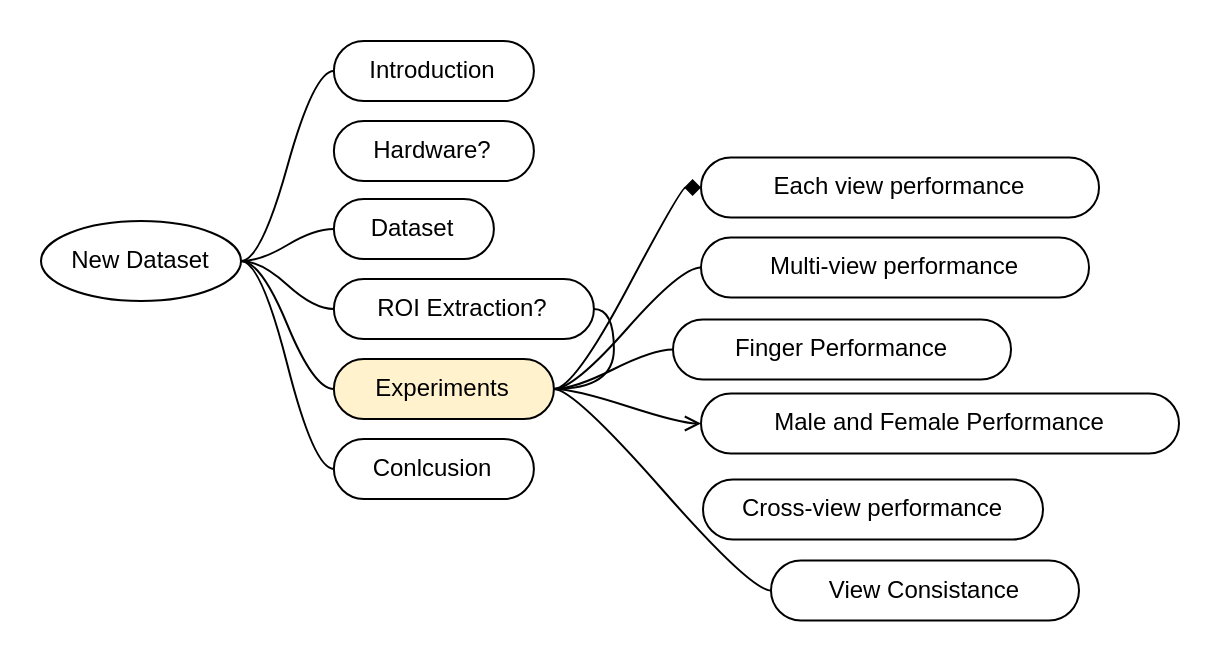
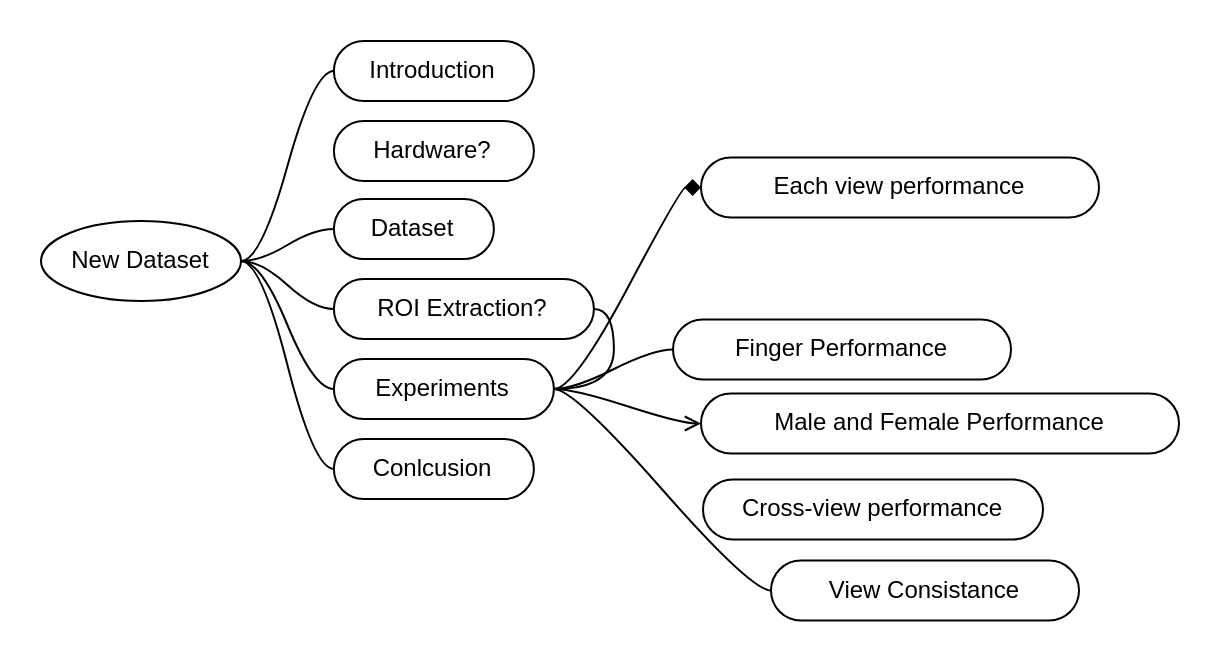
  <mxCell id="0" />
  <mxCell id="1" parent="0" />
  <mxCell id="2" value="New Dataset" style="ellipse;whiteSpace=wrap;html=1;align=center;newEdgeStyle={&quot;edgeStyle&quot;:&quot;entityRelationEdgeStyle&quot;,&quot;startArrow&quot;:&quot;none&quot;,&quot;endArrow&quot;:&quot;none&quot;,&quot;segment&quot;:10,&quot;curved&quot;:1};treeFolding=1;treeMoving=1;" parent="1" vertex="1"><mxGeometry x="20" y="110" width="100" height="40" as="geometry" /></mxCell>
  <mxCell id="3" value="Introduction" style="whiteSpace=wrap;html=1;rounded=1;arcSize=50;align=center;verticalAlign=middle;strokeWidth=1;autosize=1;spacing=4;treeFolding=1;treeMoving=1;newEdgeStyle={&quot;edgeStyle&quot;:&quot;entityRelationEdgeStyle&quot;,&quot;startArrow&quot;:&quot;none&quot;,&quot;endArrow&quot;:&quot;none&quot;,&quot;segment&quot;:10,&quot;curved&quot;:1};" parent="1" vertex="1"><mxGeometry x="166.45" y="20" width="100" height="30" as="geometry" /></mxCell>
  <mxCell id="4" value="" style="edgeStyle=entityRelationEdgeStyle;startArrow=none;endArrow=none;segment=10;curved=1;rounded=0;exitX=1;exitY=0.5;exitDx=0;exitDy=0;" parent="1" source="2" target="3" edge="1"><mxGeometry relative="1" as="geometry"><mxPoint x="179.995" y="109.998" as="sourcePoint" /></mxGeometry></mxCell>
  <mxCell id="5" value="Hardware?" style="whiteSpace=wrap;html=1;rounded=1;arcSize=50;align=center;verticalAlign=middle;strokeWidth=1;autosize=1;spacing=4;treeFolding=1;treeMoving=1;newEdgeStyle={&quot;edgeStyle&quot;:&quot;entityRelationEdgeStyle&quot;,&quot;startArrow&quot;:&quot;none&quot;,&quot;endArrow&quot;:&quot;none&quot;,&quot;segment&quot;:10,&quot;curved&quot;:1};rotation=0;" parent="1" vertex="1"><mxGeometry x="166.45" y="60" width="100" height="30" as="geometry" /></mxCell>
  <mxCell id="6" value="Dataset" style="whiteSpace=wrap;html=1;rounded=1;arcSize=50;align=center;verticalAlign=middle;strokeWidth=1;autosize=1;spacing=4;treeFolding=1;treeMoving=1;newEdgeStyle={&quot;edgeStyle&quot;:&quot;entityRelationEdgeStyle&quot;,&quot;startArrow&quot;:&quot;none&quot;,&quot;endArrow&quot;:&quot;none&quot;,&quot;segment&quot;:10,&quot;curved&quot;:1};" parent="1" vertex="1"><mxGeometry x="166.45" y="99" width="80" height="30" as="geometry" /></mxCell>
  <mxCell id="7" value="" style="edgeStyle=entityRelationEdgeStyle;startArrow=none;endArrow=none;segment=10;curved=1;rounded=0;exitX=1;exitY=0.5;exitDx=0;exitDy=0;" parent="1" source="2" target="6" edge="1"><mxGeometry relative="1" as="geometry"><mxPoint x="160" y="220" as="sourcePoint" /></mxGeometry></mxCell>
- <mxCell id="8" value="Experiments" style="whiteSpace=wrap;html=1;rounded=1;arcSize=50;align=center;verticalAlign=middle;strokeWidth=1;autosize=1;spacing=4;treeFolding=1;treeMoving=1;newEdgeStyle={&quot;edgeStyle&quot;:&quot;entityRelationEdgeStyle&quot;,&quot;startArrow&quot;:&quot;none&quot;,&quot;endArrow&quot;:&quot;none&quot;,&quot;segment&quot;:10,&quot;curved&quot;:1};fillColor=#fff2cc;" parent="1" vertex="1"><mxGeometry x="166.45" y="179" width="110" height="30" as="geometry" /></mxCell>
+ <mxCell id="8" value="Experiments" style="whiteSpace=wrap;html=1;rounded=1;arcSize=50;align=center;verticalAlign=middle;strokeWidth=1;autosize=1;spacing=4;treeFolding=1;treeMoving=1;newEdgeStyle={&quot;edgeStyle&quot;:&quot;entityRelationEdgeStyle&quot;,&quot;startArrow&quot;:&quot;none&quot;,&quot;endArrow&quot;:&quot;none&quot;,&quot;segment&quot;:10,&quot;curved&quot;:1};" parent="1" vertex="1"><mxGeometry x="166.45" y="179" width="110" height="30" as="geometry" /></mxCell>
  <mxCell id="9" value="" style="edgeStyle=entityRelationEdgeStyle;startArrow=none;endArrow=none;segment=10;curved=1;rounded=0;exitX=1;exitY=0.5;exitDx=0;exitDy=0;" parent="1" source="2" target="8" edge="1"><mxGeometry relative="1" as="geometry"><mxPoint x="74" y="120" as="sourcePoint" /></mxGeometry></mxCell>
  <mxCell id="10" value="Conlcusion" style="whiteSpace=wrap;html=1;rounded=1;arcSize=50;align=center;verticalAlign=middle;strokeWidth=1;autosize=1;spacing=4;treeFolding=1;treeMoving=1;newEdgeStyle={&quot;edgeStyle&quot;:&quot;entityRelationEdgeStyle&quot;,&quot;startArrow&quot;:&quot;none&quot;,&quot;endArrow&quot;:&quot;none&quot;,&quot;segment&quot;:10,&quot;curved&quot;:1};" parent="1" vertex="1"><mxGeometry x="166.45" y="219" width="100" height="30" as="geometry" /></mxCell>
  <mxCell id="11" value="" style="edgeStyle=entityRelationEdgeStyle;startArrow=none;endArrow=none;segment=10;curved=1;rounded=0;exitX=1;exitY=0.5;exitDx=0;exitDy=0;" parent="1" source="2" target="10" edge="1"><mxGeometry relative="1" as="geometry"><mxPoint x="132" y="280" as="sourcePoint" /></mxGeometry></mxCell>
  <mxCell id="12" value="ROI Extraction?" style="whiteSpace=wrap;html=1;rounded=1;arcSize=50;align=center;verticalAlign=middle;strokeWidth=1;autosize=1;spacing=4;treeFolding=1;treeMoving=1;newEdgeStyle={&quot;edgeStyle&quot;:&quot;entityRelationEdgeStyle&quot;,&quot;startArrow&quot;:&quot;none&quot;,&quot;endArrow&quot;:&quot;none&quot;,&quot;segment&quot;:10,&quot;curved&quot;:1};" vertex="1" parent="1"><mxGeometry x="166.45" y="139" width="130" height="30" as="geometry" /></mxCell>
  <mxCell id="13" value="" style="edgeStyle=entityRelationEdgeStyle;startArrow=none;endArrow=none;segment=10;curved=1;rounded=0;exitX=1;exitY=0.5;exitDx=0;exitDy=0;" edge="1" target="12" parent="1" source="2"><mxGeometry relative="1" as="geometry"><mxPoint x="310" y="45.4" as="sourcePoint" /></mxGeometry></mxCell>
  <mxCell id="14" value="View Consistance" style="whiteSpace=wrap;html=1;rounded=1;arcSize=50;align=center;verticalAlign=middle;strokeWidth=1;autosize=1;spacing=4;treeFolding=1;treeMoving=1;newEdgeStyle={&quot;edgeStyle&quot;:&quot;entityRelationEdgeStyle&quot;,&quot;startArrow&quot;:&quot;none&quot;,&quot;endArrow&quot;:&quot;none&quot;,&quot;segment&quot;:10,&quot;curved&quot;:1};" vertex="1" parent="1"><mxGeometry x="385" y="279.75" width="154" height="30" as="geometry" /></mxCell>
  <mxCell id="15" value="" style="edgeStyle=entityRelationEdgeStyle;startArrow=none;endArrow=none;segment=10;curved=1;rounded=0;exitX=1;exitY=0.5;exitDx=0;exitDy=0;" edge="1" target="14" parent="1" source="8"><mxGeometry relative="1" as="geometry"><mxPoint x="300" y="210" as="sourcePoint" /></mxGeometry></mxCell>
  <mxCell id="16" value="Each view performance" style="whiteSpace=wrap;html=1;rounded=1;arcSize=50;align=center;verticalAlign=middle;strokeWidth=1;autosize=1;spacing=4;treeFolding=1;treeMoving=1;newEdgeStyle={&quot;edgeStyle&quot;:&quot;entityRelationEdgeStyle&quot;,&quot;startArrow&quot;:&quot;none&quot;,&quot;endArrow&quot;:&quot;none&quot;,&quot;segment&quot;:10,&quot;curved&quot;:1};" vertex="1" parent="1"><mxGeometry x="350" y="78.25" width="199" height="30" as="geometry" /></mxCell>
  <mxCell id="17" value="" style="edgeStyle=entityRelationEdgeStyle;startArrow=none;endArrow=diamond;segment=10;curved=1;rounded=0;exitX=1;exitY=0.5;exitDx=0;exitDy=0;" edge="1" target="16" parent="1" source="8"><mxGeometry relative="1" as="geometry"><mxPoint x="320" y="234" as="sourcePoint" /></mxGeometry></mxCell>
  <mxCell id="18" value="Male and Female Performance" style="whiteSpace=wrap;html=1;rounded=1;arcSize=50;align=center;verticalAlign=middle;strokeWidth=1;autosize=1;spacing=4;treeFolding=1;treeMoving=1;newEdgeStyle={&quot;edgeStyle&quot;:&quot;entityRelationEdgeStyle&quot;,&quot;startArrow&quot;:&quot;none&quot;,&quot;endArrow&quot;:&quot;none&quot;,&quot;segment&quot;:10,&quot;curved&quot;:1};" vertex="1" parent="1"><mxGeometry x="350" y="196.25" width="239" height="30" as="geometry" /></mxCell>
  <mxCell id="19" value="" style="edgeStyle=entityRelationEdgeStyle;startArrow=none;endArrow=open;segment=10;curved=1;rounded=0;exitX=1;exitY=0.5;exitDx=0;exitDy=0;" edge="1" target="18" parent="1" source="8"><mxGeometry relative="1" as="geometry"><mxPoint x="320" y="260" as="sourcePoint" /></mxGeometry></mxCell>
  <mxCell id="20" value="Finger Performance" style="whiteSpace=wrap;html=1;rounded=1;arcSize=50;align=center;verticalAlign=middle;strokeWidth=1;autosize=1;spacing=4;treeFolding=1;treeMoving=1;newEdgeStyle={&quot;edgeStyle&quot;:&quot;entityRelationEdgeStyle&quot;,&quot;startArrow&quot;:&quot;none&quot;,&quot;endArrow&quot;:&quot;none&quot;,&quot;segment&quot;:10,&quot;curved&quot;:1};" vertex="1" parent="1"><mxGeometry x="336" y="159.25" width="169" height="30" as="geometry" /></mxCell>
  <mxCell id="21" value="" style="edgeStyle=entityRelationEdgeStyle;startArrow=none;endArrow=none;segment=10;curved=1;rounded=0;" edge="1" target="20" parent="1" source="8"><mxGeometry relative="1" as="geometry"><mxPoint x="350" y="270" as="sourcePoint" /></mxGeometry></mxCell>
  <mxCell id="22" value="Cross-view performance" style="whiteSpace=wrap;html=1;rounded=1;arcSize=50;align=center;verticalAlign=middle;strokeWidth=1;autosize=1;spacing=4;treeFolding=1;treeMoving=1;newEdgeStyle={&quot;edgeStyle&quot;:&quot;entityRelationEdgeStyle&quot;,&quot;startArrow&quot;:&quot;none&quot;,&quot;endArrow&quot;:&quot;none&quot;,&quot;segment&quot;:10,&quot;curved&quot;:1};" vertex="1" parent="1"><mxGeometry x="351" y="239.25" width="170" height="30" as="geometry" /></mxCell>
  <mxCell id="23" value="" style="edgeStyle=entityRelationEdgeStyle;startArrow=none;endArrow=none;segment=10;curved=1;rounded=0;exitX=1;exitY=0.5;exitDx=0;exitDy=0;" edge="1" target="12" parent="1" source="8"><mxGeometry relative="1" as="geometry"><mxPoint x="310" y="310" as="sourcePoint" /></mxGeometry></mxCell>
- <mxCell id="24" value="Multi-view performance" style="whiteSpace=wrap;html=1;rounded=1;arcSize=50;align=center;verticalAlign=middle;strokeWidth=1;autosize=1;spacing=4;treeFolding=1;treeMoving=1;newEdgeStyle={&quot;edgeStyle&quot;:&quot;entityRelationEdgeStyle&quot;,&quot;startArrow&quot;:&quot;none&quot;,&quot;endArrow&quot;:&quot;none&quot;,&quot;segment&quot;:10,&quot;curved&quot;:1};" vertex="1" parent="1"><mxGeometry x="350" y="118.25" width="194" height="30" as="geometry" /></mxCell>
- <mxCell id="25" value="" style="edgeStyle=entityRelationEdgeStyle;startArrow=none;endArrow=none;segment=10;curved=1;rounded=0;exitX=1;exitY=0.5;exitDx=0;exitDy=0;" edge="1" target="24" parent="1" source="8"><mxGeometry relative="1" as="geometry"><mxPoint x="330" y="350" as="sourcePoint" /></mxGeometry></mxCell>
